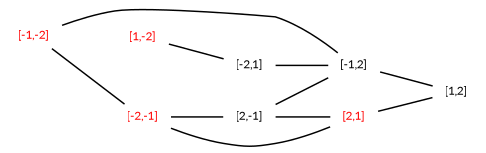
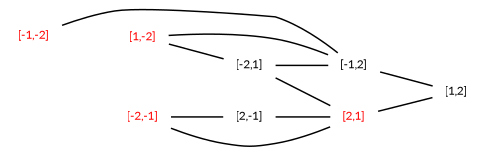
  digraph {
    fontname=Lato
    mincross=1.0
    rankdir=LR
    node [fontname=Lato fontsize=8 shape=plaintext]
    edge [arrowhead=none fontname=Lato labelfontsize=6]
    "[2,1]" [fontcolor=red height=.1 width=.1]
    "[1,2]" [height=.1 width=.1]
    "[-2,-1]" [fontcolor=red height=.1 width=.1]
    "[2,-1]" [height=.1 width=.1]
    "[-2,1]" [height=.1 width=.1]
    "[-1,2]" [height=.1 width=.1]
    "[-1,-2]" [fontcolor=red height=.1 width=.1]
    "[1,-2]" [fontcolor=red height=.1 width=.1]
    "[2,1]" -> "[1,2]"
    "[-2,-1]" -> "[2,1]"
    "[-2,-1]" -> "[2,-1]"
    "[2,-1]" -> "[2,1]"
-   "[2,-1]" -> "[-1,2]"
+   "[1,-2]" -> "[-1,2]"
+   "[-2,1]" -> "[2,1]"
    "[-2,1]" -> "[-1,2]"
    "[-1,2]" -> "[1,2]"
-   "[-1,-2]" -> "[-2,-1]"
    "[-1,-2]" -> "[-1,2]"
    "[1,-2]" -> "[-2,1]"
  }
